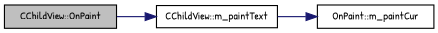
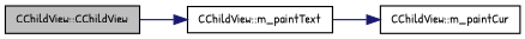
  digraph {
    fontname="Patrick Hand"
    rankdir=LR
    node [color=black fillcolor=white fontname="Patrick Hand" fontsize=10 shape=record style=filled]
    edge [color=midnightblue fontname="Patrick Hand" fontsize=10 labelfontname=Helvetica labelfontsize=10 style=solid]
-   n1 [fillcolor=grey75 fontcolor=black height=0.2 label="CChildView::OnPaint" width=0.4]
+   n1 [fillcolor=grey75 fontcolor=black height=0.2 label="CChildView::CChildView" width=0.4]
    n2 [height=0.2 label="CChildView::m_paintText" width=0.4]
-   n3 [height=0.2 label="OnPaint::m_paintCur" width=0.4]
+   n3 [height=0.2 label="CChildView::m_paintCur" width=0.4]
    n1 -> n2
    n2 -> n3
  }
